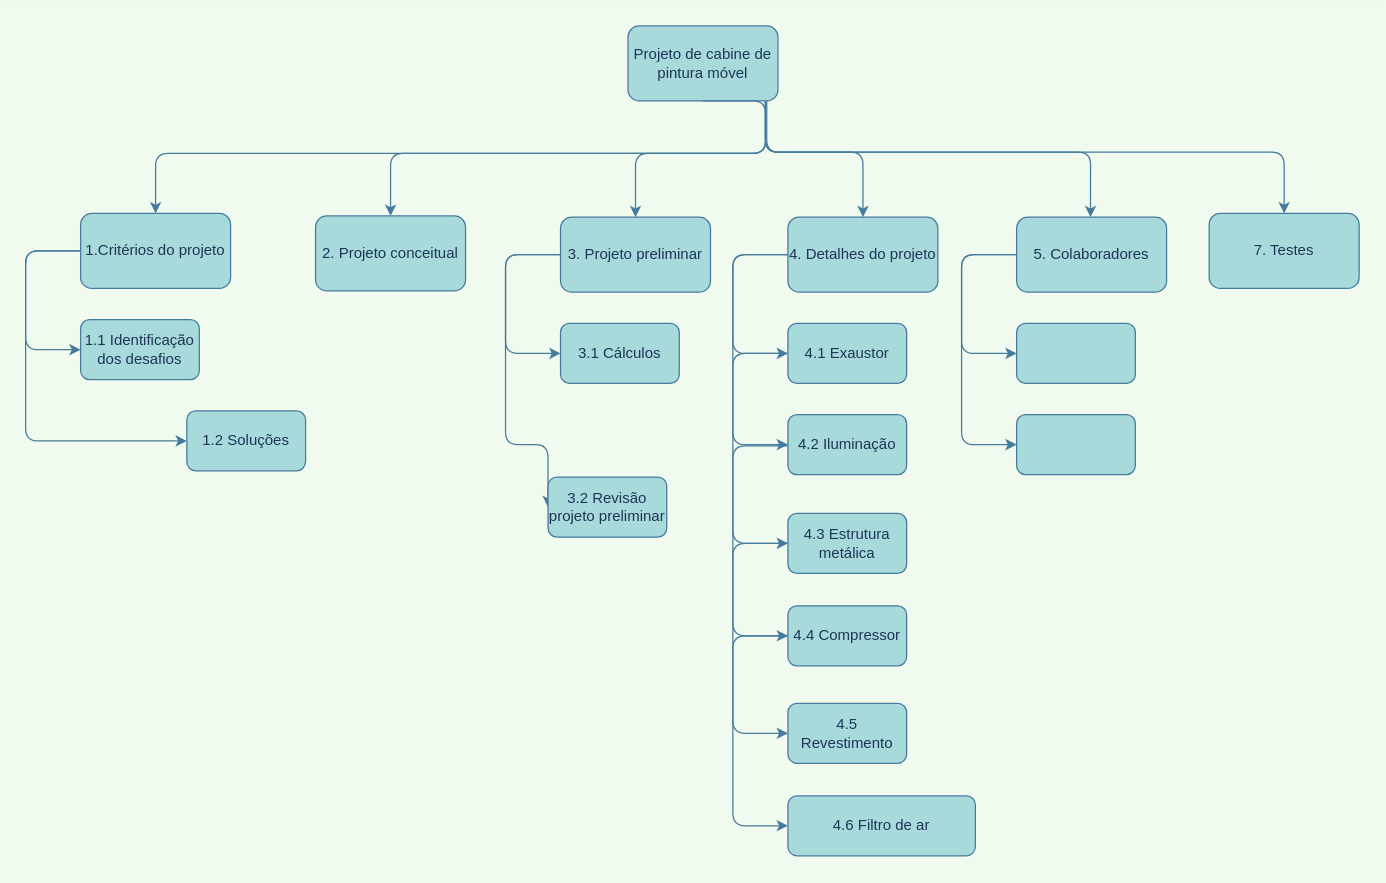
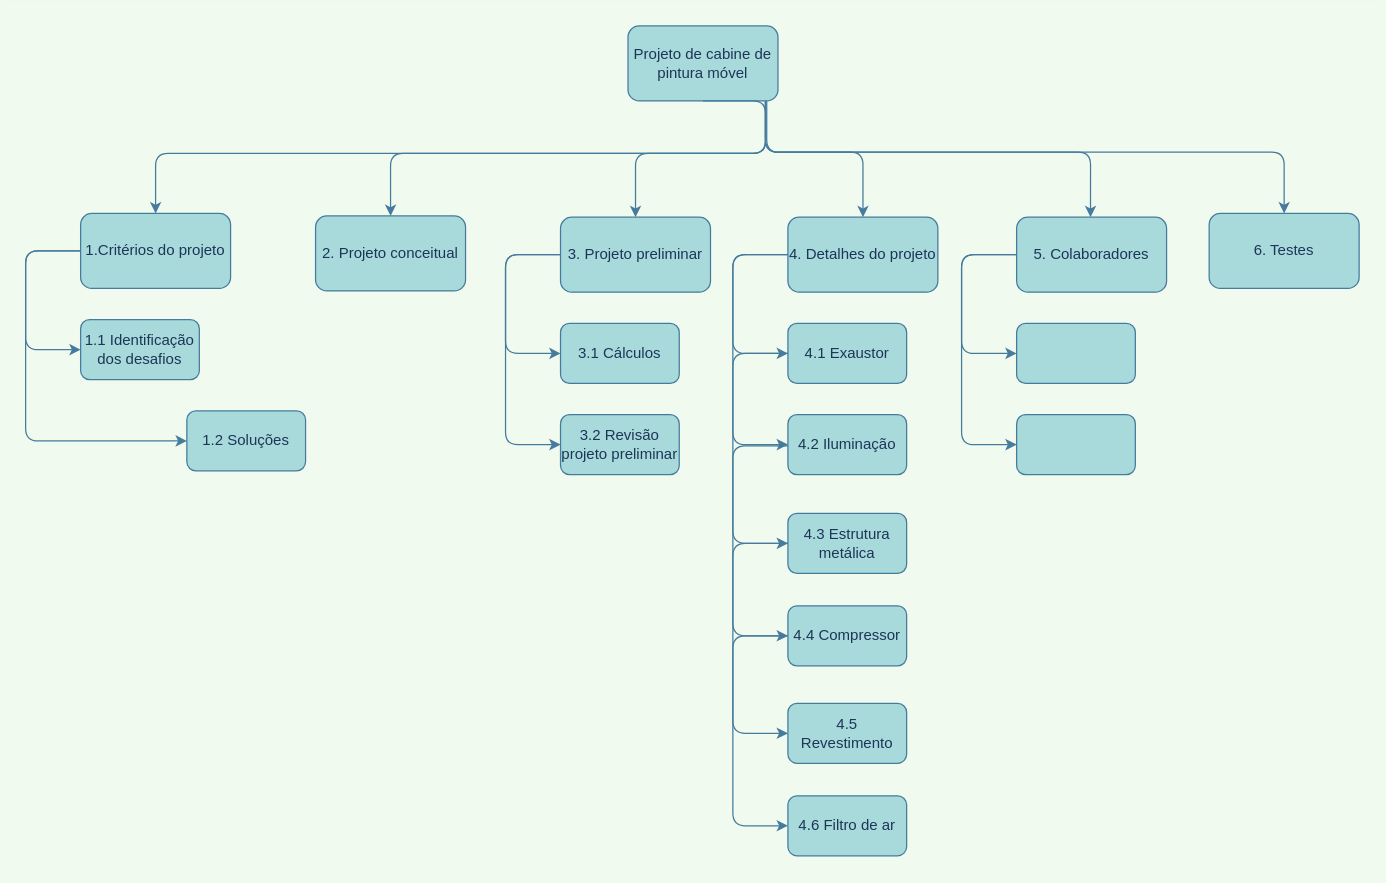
  <mxCell id="0" />
  <mxCell id="1" parent="0" />
  <mxCell id="2" value="" style="edgeStyle=orthogonalEdgeStyle;orthogonalLoop=1;jettySize=auto;html=1;strokeColor=#457B9D;fontColor=#1D3557;labelBackgroundColor=#F1FAEE;" edge="1" parent="1" source="5" target="8"><mxGeometry relative="1" as="geometry"><Array as="points"><mxPoint x="612" y="122" /><mxPoint x="124" y="122" /></Array></mxGeometry></mxCell>
  <mxCell id="3" value="" style="edgeStyle=orthogonalEdgeStyle;orthogonalLoop=1;jettySize=auto;html=1;strokeColor=#457B9D;fontColor=#1D3557;labelBackgroundColor=#F1FAEE;" edge="1" parent="1" source="5"><mxGeometry relative="1" as="geometry"><mxPoint x="872.059" y="173" as="targetPoint" /><Array as="points"><mxPoint x="612" y="121" /><mxPoint x="872" y="121" /></Array></mxGeometry></mxCell>
  <mxCell id="4" value="" style="edgeStyle=orthogonalEdgeStyle;orthogonalLoop=1;jettySize=auto;html=1;strokeColor=#457B9D;fontColor=#1D3557;labelBackgroundColor=#F1FAEE;" edge="1" parent="1" source="5" target="36"><mxGeometry relative="1" as="geometry"><Array as="points"><mxPoint x="612" y="121" /><mxPoint x="1027" y="121" /></Array></mxGeometry></mxCell>
  <mxCell id="5" value="Projeto de cabine de pintura móvel" style="whiteSpace=wrap;html=1;fillColor=#A8DADC;strokeColor=#457B9D;fontColor=#1D3557;rounded=1;" vertex="1" parent="1"><mxGeometry x="502" y="20" width="120" height="60" as="geometry" /></mxCell>
  <mxCell id="6" value="" style="edgeStyle=orthogonalEdgeStyle;orthogonalLoop=1;jettySize=auto;html=1;strokeColor=#457B9D;fontColor=#1D3557;labelBackgroundColor=#F1FAEE;" edge="1" parent="1" source="8" target="9"><mxGeometry relative="1" as="geometry"><Array as="points"><mxPoint x="20" y="200" /><mxPoint x="20" y="279" /></Array></mxGeometry></mxCell>
  <mxCell id="7" style="edgeStyle=orthogonalEdgeStyle;orthogonalLoop=1;jettySize=auto;html=1;exitX=0;exitY=0.5;exitDx=0;exitDy=0;entryX=0;entryY=0.5;entryDx=0;entryDy=0;strokeColor=#457B9D;fontColor=#1D3557;labelBackgroundColor=#F1FAEE;" edge="1" parent="1" source="8" target="10"><mxGeometry relative="1" as="geometry"><Array as="points"><mxPoint x="20" y="200" /><mxPoint x="20" y="352" /></Array></mxGeometry></mxCell>
  <mxCell id="8" value="1.Critérios do projeto" style="whiteSpace=wrap;html=1;fillColor=#A8DADC;strokeColor=#457B9D;fontColor=#1D3557;rounded=1;" vertex="1" parent="1"><mxGeometry x="64" y="170" width="120" height="60" as="geometry" /></mxCell>
  <mxCell id="9" value="1.1 Identificação dos desafios" style="whiteSpace=wrap;html=1;fillColor=#A8DADC;strokeColor=#457B9D;fontColor=#1D3557;rounded=1;" vertex="1" parent="1"><mxGeometry x="64" y="255" width="95" height="48" as="geometry" /></mxCell>
  <mxCell id="10" value="1.2 Soluções" style="whiteSpace=wrap;html=1;fillColor=#A8DADC;strokeColor=#457B9D;fontColor=#1D3557;rounded=1;" vertex="1" parent="1"><mxGeometry x="149" y="328" width="95" height="48" as="geometry" /></mxCell>
  <mxCell id="11" value="" style="edgeStyle=orthogonalEdgeStyle;orthogonalLoop=1;jettySize=auto;html=1;exitX=0.5;exitY=1;exitDx=0;exitDy=0;strokeColor=#457B9D;fontColor=#1D3557;labelBackgroundColor=#F1FAEE;" edge="1" parent="1" target="12" source="5"><mxGeometry relative="1" as="geometry"><mxPoint x="652" y="83" as="sourcePoint" /><Array as="points"><mxPoint x="612" y="122" /><mxPoint x="312" y="122" /></Array></mxGeometry></mxCell>
  <mxCell id="12" value="2. Projeto conceitual" style="whiteSpace=wrap;html=1;fillColor=#A8DADC;strokeColor=#457B9D;fontColor=#1D3557;rounded=1;" vertex="1" parent="1"><mxGeometry x="252" y="172" width="120" height="60" as="geometry" /></mxCell>
  <mxCell id="13" value="" style="edgeStyle=orthogonalEdgeStyle;orthogonalLoop=1;jettySize=auto;html=1;strokeColor=#457B9D;fontColor=#1D3557;labelBackgroundColor=#F1FAEE;" edge="1" parent="1" target="16" source="5"><mxGeometry relative="1" as="geometry"><mxPoint x="848" y="83" as="sourcePoint" /><Array as="points"><mxPoint x="612" y="122" /><mxPoint x="508" y="122" /></Array></mxGeometry></mxCell>
  <mxCell id="14" value="" style="edgeStyle=orthogonalEdgeStyle;orthogonalLoop=1;jettySize=auto;html=1;strokeColor=#457B9D;fontColor=#1D3557;labelBackgroundColor=#F1FAEE;" edge="1" parent="1" source="16" target="17"><mxGeometry relative="1" as="geometry"><Array as="points"><mxPoint x="404" y="203" /><mxPoint x="404" y="282" /></Array></mxGeometry></mxCell>
  <mxCell id="15" style="edgeStyle=orthogonalEdgeStyle;orthogonalLoop=1;jettySize=auto;html=1;exitX=0;exitY=0.5;exitDx=0;exitDy=0;entryX=0;entryY=0.5;entryDx=0;entryDy=0;strokeColor=#457B9D;fontColor=#1D3557;labelBackgroundColor=#F1FAEE;" edge="1" parent="1" source="16" target="18"><mxGeometry relative="1" as="geometry"><Array as="points"><mxPoint x="404" y="203" /><mxPoint x="404" y="355" /></Array></mxGeometry></mxCell>
  <mxCell id="16" value="3. Projeto preliminar" style="whiteSpace=wrap;html=1;fillColor=#A8DADC;strokeColor=#457B9D;fontColor=#1D3557;rounded=1;" vertex="1" parent="1"><mxGeometry x="448" y="173" width="120" height="60" as="geometry" /></mxCell>
  <mxCell id="17" value="3.1 Cálculos" style="whiteSpace=wrap;html=1;fillColor=#A8DADC;strokeColor=#457B9D;fontColor=#1D3557;rounded=1;" vertex="1" parent="1"><mxGeometry x="448" y="258" width="95" height="48" as="geometry" /></mxCell>
- <mxCell id="18" value="3.2 Revisão projeto preliminar" style="whiteSpace=wrap;html=1;fillColor=#A8DADC;strokeColor=#457B9D;fontColor=#1D3557;rounded=1;" vertex="1" parent="1"><mxGeometry x="438" y="381" width="95" height="48" as="geometry" /></mxCell>
+ <mxCell id="18" value="3.2 Revisão projeto preliminar" style="whiteSpace=wrap;html=1;fillColor=#A8DADC;strokeColor=#457B9D;fontColor=#1D3557;rounded=1;" vertex="1" parent="1"><mxGeometry x="448" y="331" width="95" height="48" as="geometry" /></mxCell>
  <mxCell id="19" value="" style="edgeStyle=orthogonalEdgeStyle;orthogonalLoop=1;jettySize=auto;html=1;strokeColor=#457B9D;fontColor=#1D3557;labelBackgroundColor=#F1FAEE;" edge="1" parent="1" target="22" source="5"><mxGeometry relative="1" as="geometry"><mxPoint x="439" y="20" as="sourcePoint" /><Array as="points"><mxPoint x="613" y="121" /><mxPoint x="690" y="121" /></Array></mxGeometry></mxCell>
  <mxCell id="20" value="" style="edgeStyle=orthogonalEdgeStyle;orthogonalLoop=1;jettySize=auto;html=1;strokeColor=#457B9D;fontColor=#1D3557;labelBackgroundColor=#F1FAEE;" edge="1" parent="1" source="22" target="23"><mxGeometry relative="1" as="geometry"><Array as="points"><mxPoint x="585.94" y="203" /><mxPoint x="585.94" y="282" /></Array></mxGeometry></mxCell>
  <mxCell id="21" style="edgeStyle=orthogonalEdgeStyle;orthogonalLoop=1;jettySize=auto;html=1;exitX=0;exitY=0.5;exitDx=0;exitDy=0;entryX=0;entryY=0.5;entryDx=0;entryDy=0;strokeColor=#457B9D;fontColor=#1D3557;labelBackgroundColor=#F1FAEE;" edge="1" parent="1" source="22" target="24"><mxGeometry relative="1" as="geometry"><Array as="points"><mxPoint x="585.94" y="203" /><mxPoint x="585.94" y="355" /></Array></mxGeometry></mxCell>
  <mxCell id="22" value="4. Detalhes do projeto" style="whiteSpace=wrap;html=1;fillColor=#A8DADC;strokeColor=#457B9D;fontColor=#1D3557;rounded=1;" vertex="1" parent="1"><mxGeometry x="629.94" y="173" width="120" height="60" as="geometry" /></mxCell>
  <mxCell id="23" value="4.1 Exaustor" style="whiteSpace=wrap;html=1;fillColor=#A8DADC;strokeColor=#457B9D;fontColor=#1D3557;rounded=1;" vertex="1" parent="1"><mxGeometry x="629.94" y="258" width="95" height="48" as="geometry" /></mxCell>
  <mxCell id="24" value="4.2 Iluminação" style="whiteSpace=wrap;html=1;fillColor=#A8DADC;strokeColor=#457B9D;fontColor=#1D3557;rounded=1;" vertex="1" parent="1"><mxGeometry x="629.94" y="331" width="95" height="48" as="geometry" /></mxCell>
  <mxCell id="25" style="edgeStyle=orthogonalEdgeStyle;orthogonalLoop=1;jettySize=auto;html=1;exitX=0;exitY=0.5;exitDx=0;exitDy=0;entryX=0;entryY=0.5;entryDx=0;entryDy=0;strokeColor=#457B9D;fontColor=#1D3557;labelBackgroundColor=#F1FAEE;" edge="1" parent="1" target="26"><mxGeometry relative="1" as="geometry"><Array as="points"><mxPoint x="585.94" y="282" /><mxPoint x="585.94" y="434" /></Array><mxPoint x="629.94" y="282" as="sourcePoint" /></mxGeometry></mxCell>
  <mxCell id="26" value="4.3 Estrutura metálica" style="whiteSpace=wrap;html=1;fillColor=#A8DADC;strokeColor=#457B9D;fontColor=#1D3557;rounded=1;" vertex="1" parent="1"><mxGeometry x="629.94" y="410" width="95" height="48" as="geometry" /></mxCell>
  <mxCell id="27" style="edgeStyle=orthogonalEdgeStyle;orthogonalLoop=1;jettySize=auto;html=1;exitX=0;exitY=0.5;exitDx=0;exitDy=0;entryX=0;entryY=0.5;entryDx=0;entryDy=0;strokeColor=#457B9D;fontColor=#1D3557;labelBackgroundColor=#F1FAEE;" edge="1" parent="1" target="28"><mxGeometry relative="1" as="geometry"><Array as="points"><mxPoint x="585.94" y="356" /><mxPoint x="585.94" y="508" /></Array><mxPoint x="629.94" y="356" as="sourcePoint" /></mxGeometry></mxCell>
  <mxCell id="28" value="4.4 Compressor&lt;span style=&quot;color: rgba(0 , 0 , 0 , 0) ; font-family: monospace ; font-size: 0px&quot;&gt;%3CmxGraphModel%3E%3Croot%3E%3CmxCell%20id%3D%220%22%2F%3E%3CmxCell%20id%3D%221%22%20parent%3D%220%22%2F%3E%3CmxCell%20id%3D%222%22%20style%3D%22edgeStyle%3DorthogonalEdgeStyle%3Brounded%3D0%3BorthogonalLoop%3D1%3BjettySize%3Dauto%3Bhtml%3D1%3BexitX%3D0%3BexitY%3D0.5%3BexitDx%3D0%3BexitDy%3D0%3BentryX%3D0%3BentryY%3D0.5%3BentryDx%3D0%3BentryDy%3D0%3B%22%20edge%3D%221%22%20target%3D%223%22%20parent%3D%221%22%3E%3CmxGeometry%20relative%3D%221%22%20as%3D%22geometry%22%3E%3CArray%20as%3D%22points%22%3E%3CmxPoint%20x%3D%22703.94%22%20y%3D%22294%22%2F%3E%3CmxPoint%20x%3D%22703.94%22%20y%3D%22446%22%2F%3E%3C%2FArray%3E%3CmxPoint%20x%3D%22747.94%22%20y%3D%22294%22%20as%3D%22sourcePoint%22%2F%3E%3C%2FmxGeometry%3E%3C%2FmxCell%3E%3CmxCell%20id%3D%223%22%20value%3D%22Ilumina%C3%A7%C3%A3o%22%20style%3D%22rounded%3D0%3BwhiteSpace%3Dwrap%3Bhtml%3D1%3B%22%20vertex%3D%221%22%20parent%3D%221%22%3E%3CmxGeometry%20x%3D%22747.94%22%20y%3D%22422%22%20width%3D%2295%22%20height%3D%2248%22%20as%3D%22geometry%22%2F%3E%3C%2FmxCell%3E%3C%2Froot%3E%3C%2FmxGraphModel%3E&lt;/span&gt;" style="whiteSpace=wrap;html=1;fillColor=#A8DADC;strokeColor=#457B9D;fontColor=#1D3557;rounded=1;" vertex="1" parent="1"><mxGeometry x="629.94" y="484" width="95" height="48" as="geometry" /></mxCell>
  <mxCell id="29" style="edgeStyle=orthogonalEdgeStyle;orthogonalLoop=1;jettySize=auto;html=1;exitX=0;exitY=0.5;exitDx=0;exitDy=0;entryX=0;entryY=0.5;entryDx=0;entryDy=0;strokeColor=#457B9D;fontColor=#1D3557;labelBackgroundColor=#F1FAEE;" edge="1" parent="1" target="30"><mxGeometry relative="1" as="geometry"><Array as="points"><mxPoint x="585.94" y="434" /><mxPoint x="585.94" y="586" /></Array><mxPoint x="629.94" y="434" as="sourcePoint" /></mxGeometry></mxCell>
  <mxCell id="30" value="4.5 Revestimento" style="whiteSpace=wrap;html=1;fillColor=#A8DADC;strokeColor=#457B9D;fontColor=#1D3557;rounded=1;" vertex="1" parent="1"><mxGeometry x="629.94" y="562" width="95" height="48" as="geometry" /></mxCell>
  <mxCell id="31" style="edgeStyle=orthogonalEdgeStyle;orthogonalLoop=1;jettySize=auto;html=1;exitX=0;exitY=0.5;exitDx=0;exitDy=0;entryX=0;entryY=0.5;entryDx=0;entryDy=0;strokeColor=#457B9D;fontColor=#1D3557;labelBackgroundColor=#F1FAEE;" edge="1" parent="1" target="32"><mxGeometry relative="1" as="geometry"><Array as="points"><mxPoint x="585.94" y="508" /><mxPoint x="585.94" y="660" /></Array><mxPoint x="629.94" y="508" as="sourcePoint" /></mxGeometry></mxCell>
- <mxCell id="32" value="4.6 Filtro de ar" style="whiteSpace=wrap;html=1;fillColor=#A8DADC;strokeColor=#457B9D;fontColor=#1D3557;rounded=1;" vertex="1" parent="1"><mxGeometry x="629.94" y="636" width="150" height="48" as="geometry" /></mxCell>
+ <mxCell id="32" value="4.6 Filtro de ar" style="whiteSpace=wrap;html=1;fillColor=#A8DADC;strokeColor=#457B9D;fontColor=#1D3557;rounded=1;" vertex="1" parent="1"><mxGeometry x="629.94" y="636" width="95" height="48" as="geometry" /></mxCell>
  <mxCell id="33" value="" style="edgeStyle=orthogonalEdgeStyle;orthogonalLoop=1;jettySize=auto;html=1;strokeColor=#457B9D;fontColor=#1D3557;labelBackgroundColor=#F1FAEE;" edge="1" parent="1" source="34" target="35"><mxGeometry relative="1" as="geometry"><Array as="points"><mxPoint x="768.94" y="203" /><mxPoint x="768.94" y="282" /></Array></mxGeometry></mxCell>
  <mxCell id="34" value="5. Colaboradores" style="whiteSpace=wrap;html=1;fillColor=#A8DADC;strokeColor=#457B9D;fontColor=#1D3557;rounded=1;" vertex="1" parent="1"><mxGeometry x="812.94" y="173" width="120" height="60" as="geometry" /></mxCell>
  <mxCell id="35" value="" style="whiteSpace=wrap;html=1;fillColor=#A8DADC;strokeColor=#457B9D;fontColor=#1D3557;rounded=1;" vertex="1" parent="1"><mxGeometry x="812.94" y="258" width="95" height="48" as="geometry" /></mxCell>
- <mxCell id="36" value="7. Testes" style="whiteSpace=wrap;html=1;fillColor=#A8DADC;strokeColor=#457B9D;fontColor=#1D3557;rounded=1;" vertex="1" parent="1"><mxGeometry x="967" y="170" width="120" height="60" as="geometry" /></mxCell>
+ <mxCell id="36" value="6. Testes" style="whiteSpace=wrap;html=1;fillColor=#A8DADC;strokeColor=#457B9D;fontColor=#1D3557;rounded=1;" vertex="1" parent="1"><mxGeometry x="967" y="170" width="120" height="60" as="geometry" /></mxCell>
  <mxCell id="37" style="edgeStyle=orthogonalEdgeStyle;orthogonalLoop=1;jettySize=auto;html=1;exitX=0;exitY=0.5;exitDx=0;exitDy=0;entryX=0;entryY=0.5;entryDx=0;entryDy=0;strokeColor=#457B9D;fontColor=#1D3557;labelBackgroundColor=#F1FAEE;" edge="1" parent="1" target="38"><mxGeometry relative="1" as="geometry"><Array as="points"><mxPoint x="768.94" y="203" /><mxPoint x="768.94" y="355" /></Array><mxPoint x="812.94" y="203" as="sourcePoint" /></mxGeometry></mxCell>
  <mxCell id="38" value="&lt;br&gt;" style="whiteSpace=wrap;html=1;fillColor=#A8DADC;strokeColor=#457B9D;fontColor=#1D3557;rounded=1;" vertex="1" parent="1"><mxGeometry x="812.94" y="331" width="95" height="48" as="geometry" /></mxCell>
